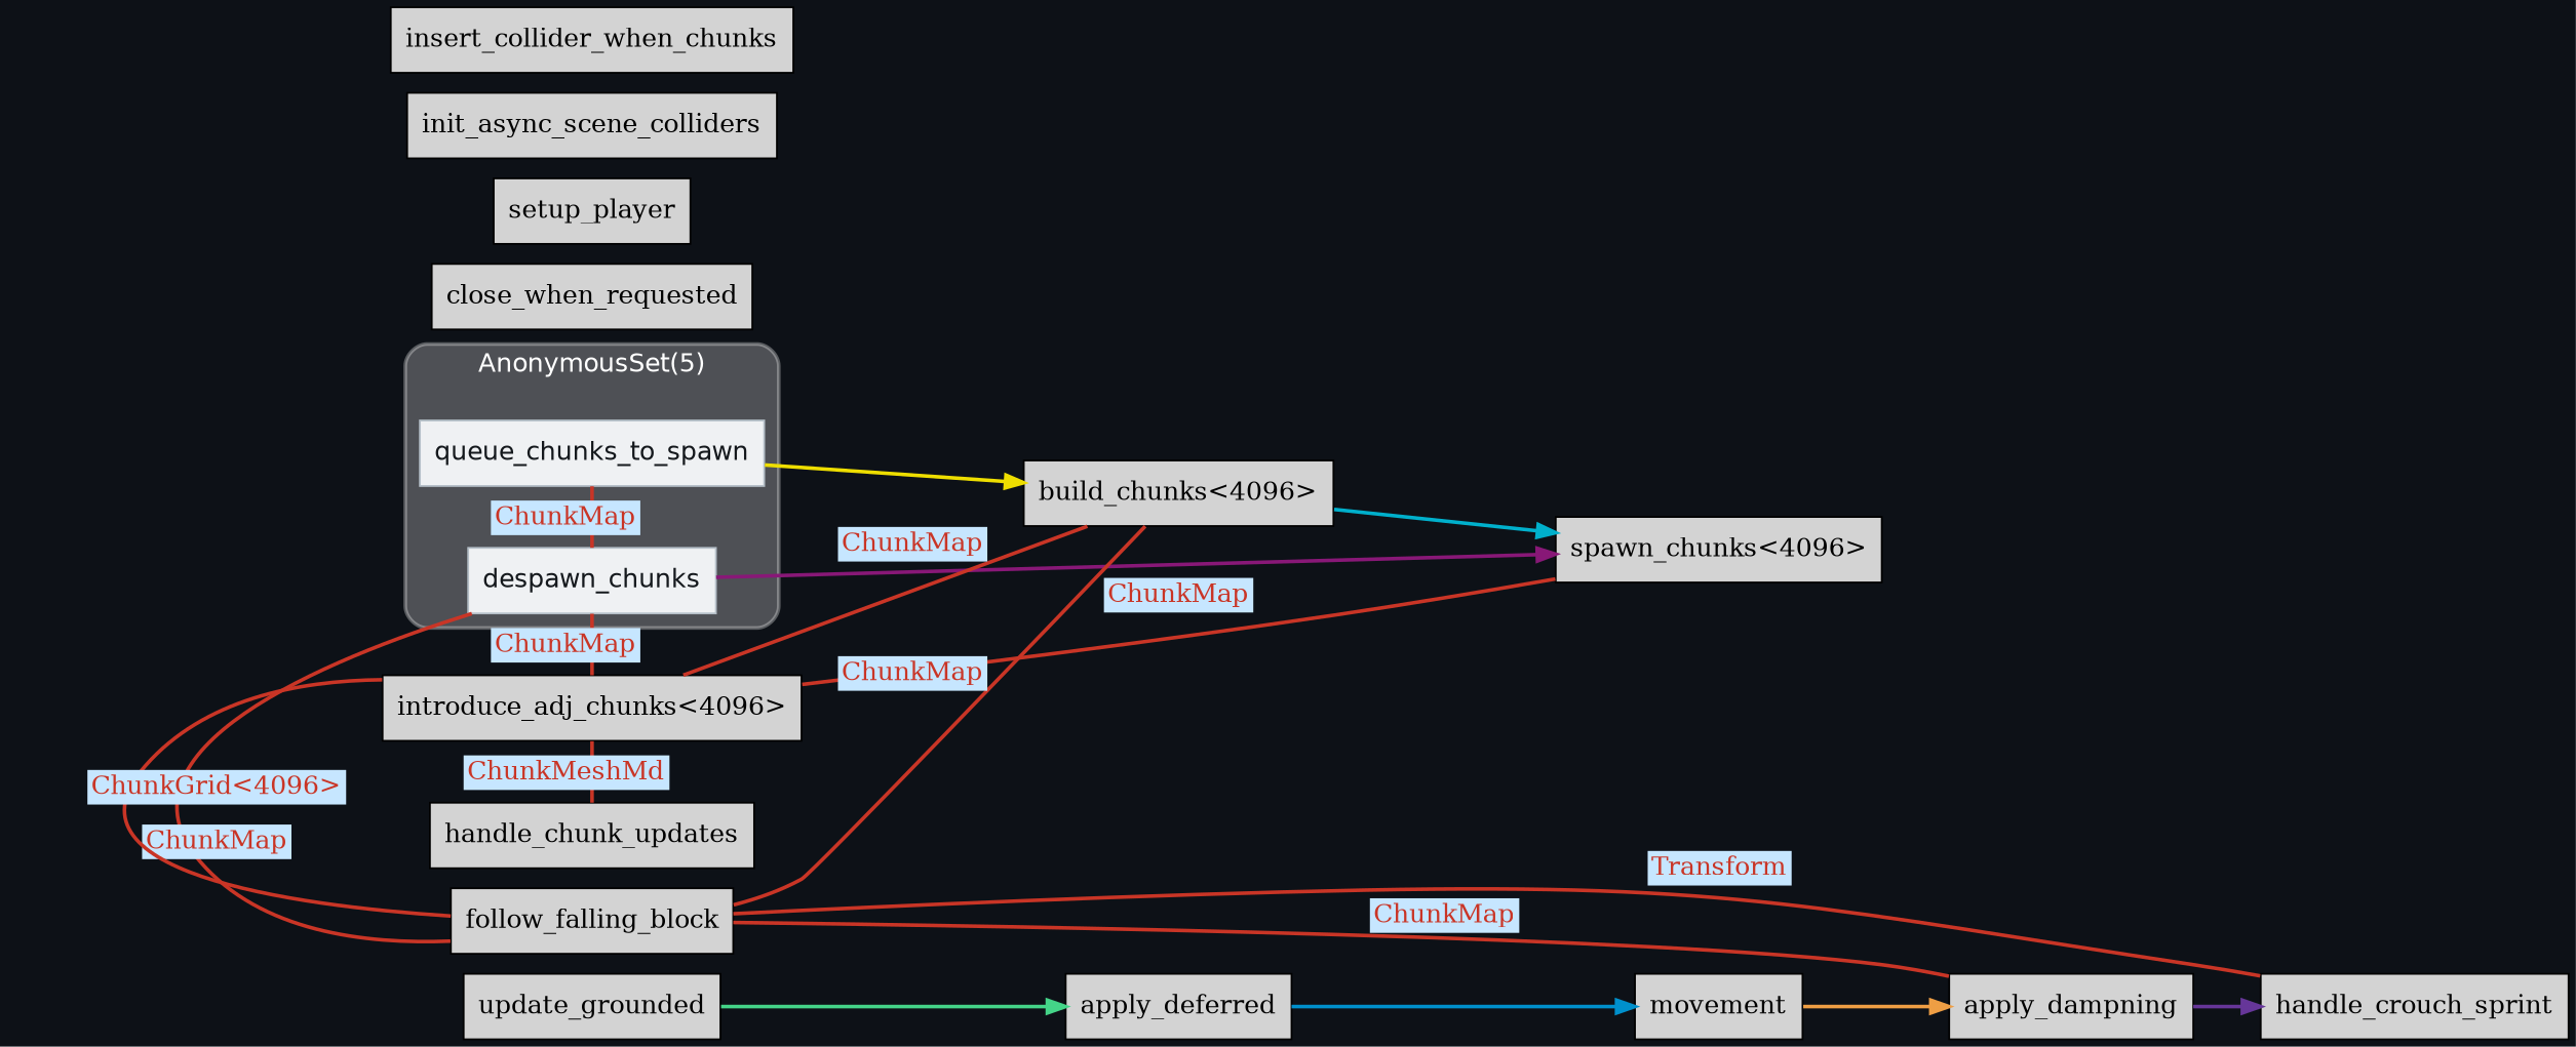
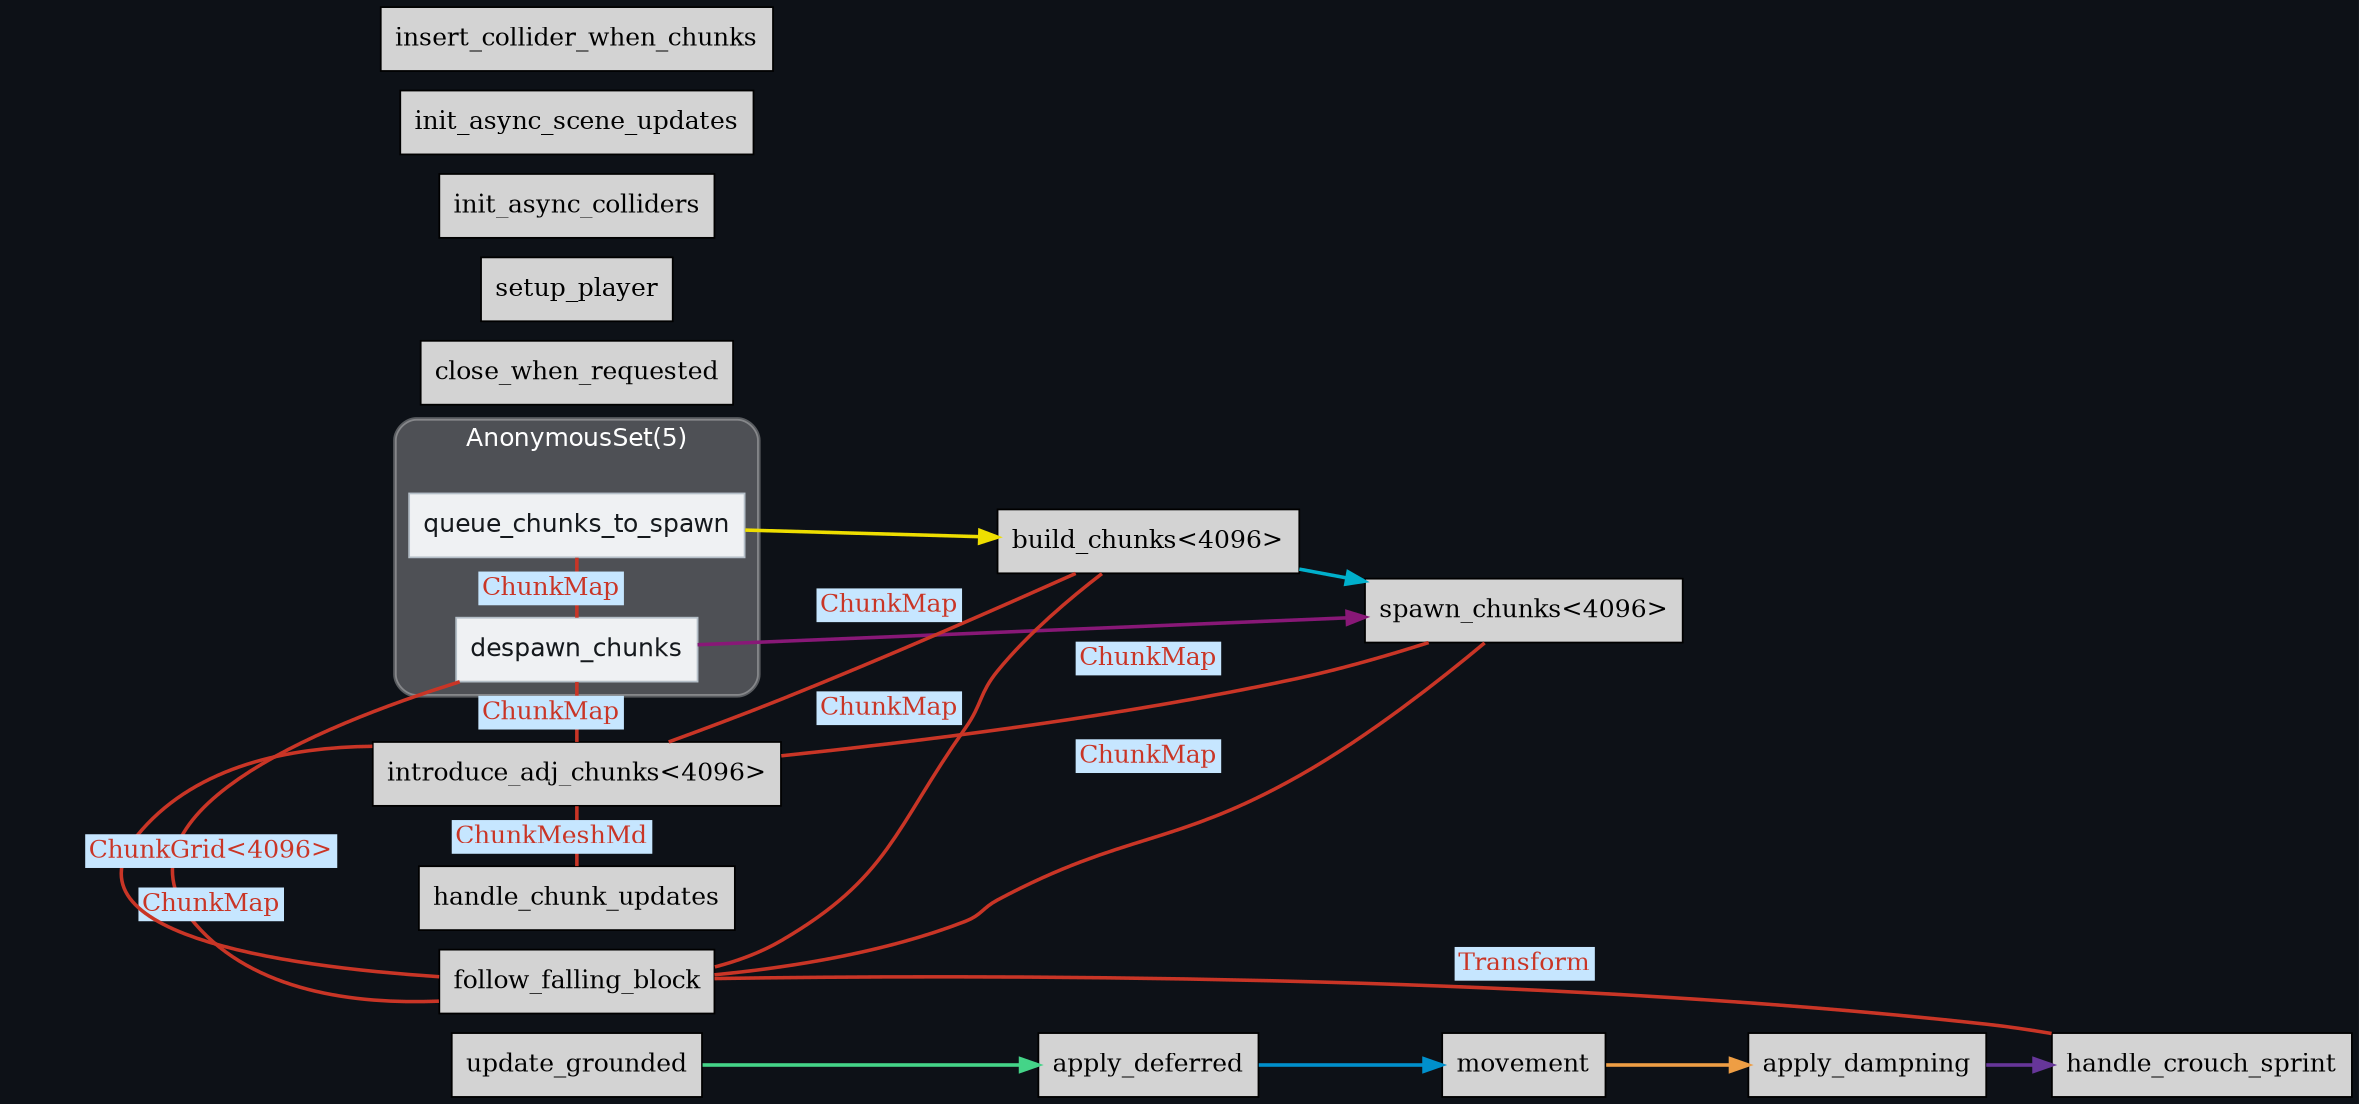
  digraph {
    bgcolor="#0d1117"
    compound=true
    fontname=Helvetica
    nodesep=0.15
    rankdir=LR
    splines=spline
    node [shape=box style=filled]
    edge [color="#c93526" penwidth=2 constraint=false dir=none fontcolor="#c93526"]
    "set_marker_node_Set(3)" [height=0 shape=point style=invis]
    n2 [color="#b4bec7" fillcolor="#eff1f3" fontcolor="#15191d" fontname=Helvetica label=queue_chunks_to_spawn penwidth=1]
    n3 [color="#b4bec7" fillcolor="#eff1f3" fontcolor="#15191d" fontname=Helvetica label=despawn_chunks penwidth=1]
    n4 [label="build_chunks<4096>"]
    n5 [label="introduce_adj_chunks<4096>"]
    n6 [label="spawn_chunks<4096>"]
    n7 [label=handle_chunk_updates]
    n8 [label=close_when_requested]
    n9 [label=follow_falling_block]
    n10 [label=handle_crouch_sprint]
    n11 [label=update_grounded]
    n12 [label=apply_deferred]
    n13 [label=movement]
    n14 [label=apply_dampning]
    n15 [label=setup_player]
-   n17 [label=init_async_scene_colliders]
+   n16 [label=init_async_colliders]
+   n17 [label=init_async_scene_updates]
    n18 [label=insert_collider_when_chunks]
    subgraph cluster_1 {
      color="#ffffff50"
      fillcolor="#ffffff44"
      fontcolor="#ffffff"
      label="AnonymousSet(5)"
      penwidth=2
      style="rounded,filled"
      "set_marker_node_Set(3)"
      n2
      n3
    }
    n2 -> n4 [color="#eede00" constraint="" dir="" fontcolor=""]
    n3 -> n2 [label=<<table border="0" cellborder="0"><tr><td bgcolor="#c6e6ff">ChunkMap</td></tr></table>>]
    n3 -> n5 [label=<<table border="0" cellborder="0"><tr><td bgcolor="#c6e6ff">ChunkMap</td></tr></table>>]
    n3 -> n6 [color="#881877" constraint="" dir="" fontcolor=""]
    n4 -> n5 [label=<<table border="0" cellborder="0"><tr><td bgcolor="#c6e6ff">ChunkMap</td></tr></table>>]
    n4 -> n6 [color="#00b0cc" constraint="" dir="" fontcolor=""]
    n5 -> n7 [label=<<table border="0" cellborder="0"><tr><td bgcolor="#c6e6ff">ChunkMeshMd</td></tr></table>>]
    n6 -> n5 [label=<<table border="0" cellborder="0"><tr><td bgcolor="#c6e6ff">ChunkMap</td></tr></table>>]
    n9 -> n3 [label=<<table border="0" cellborder="0"><tr><td bgcolor="#c6e6ff">ChunkMap</td></tr></table>>]
    n9 -> n4 [label=<<table border="0" cellborder="0"><tr><td bgcolor="#c6e6ff">ChunkMap</td></tr></table>>]
    n9 -> n5 [label=<<table border="0" cellborder="0"><tr><td bgcolor="#c6e6ff">ChunkGrid&lt;4096&gt;</td></tr></table>>]
-   n9 -> n14 [label=<<table border="0" cellborder="0"><tr><td bgcolor="#c6e6ff">ChunkMap</td></tr></table>>]
+   n9 -> n6 [label=<<table border="0" cellborder="0"><tr><td bgcolor="#c6e6ff">ChunkMap</td></tr></table>>]
    n9 -> n10 [label=<<table border="0" cellborder="0"><tr><td bgcolor="#c6e6ff">Transform</td></tr></table>>]
    n11 -> n12 [color="#44d488" constraint="" dir="" fontcolor=""]
    n12 -> n13 [color="#0090cc" constraint="" dir="" fontcolor=""]
    n13 -> n14 [color="#ee9e44" constraint="" dir="" fontcolor=""]
    n14 -> n10 [color="#663699" constraint="" dir="" fontcolor=""]
  }
